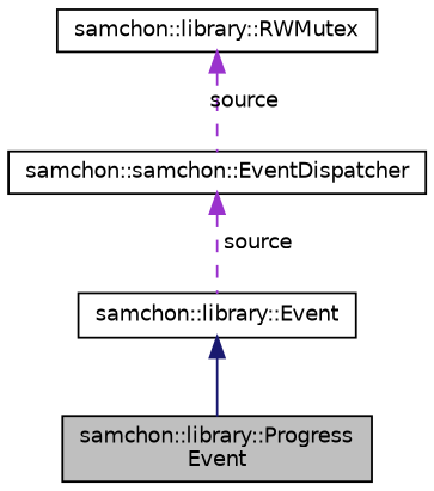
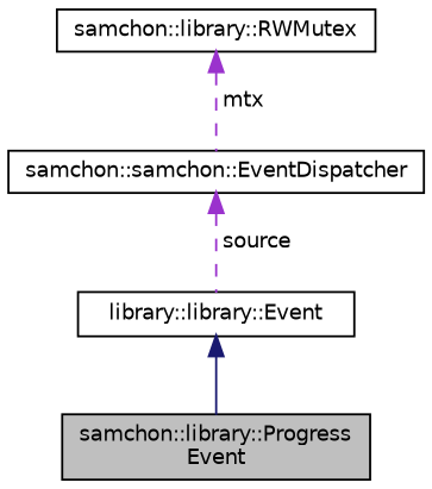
  digraph {
    node [color=black fillcolor=white fontname=Helvetica fontsize=10 shape=record style=filled]
    edge [color=darkorchid3 dir=back fontname=Helvetica fontsize=10 labelfontname=Helvetica labelfontsize=10 style=dashed]
    n1 [fillcolor=grey75 fontcolor=black height=0.2 label="samchon::library::Progress\lEvent" width=0.4]
-   n2 [height=0.2 label="samchon::library::Event" width=0.4]
+   n2 [height=0.2 label="library::library::Event" width=0.4]
    n3 [height=0.2 label="samchon::samchon::EventDispatcher" width=0.4]
    n4 [height=0.2 label="samchon::library::RWMutex" width=0.4]
    n2 -> n1 [color=midnightblue style=solid]
    n3 -> n2 [label=" source"]
-   n4 -> n3 [label=" source"]
+   n4 -> n3 [label=" mtx"]
  }
